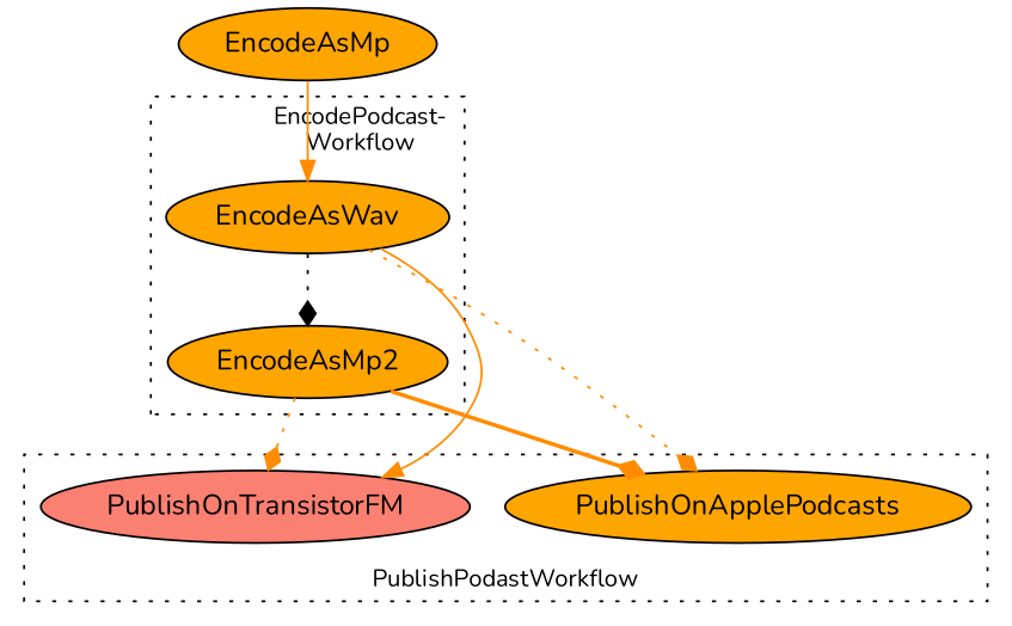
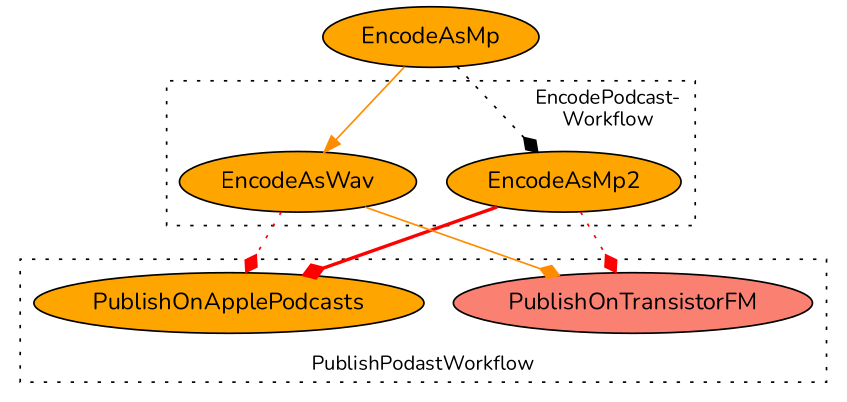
  digraph {
    fontname=Nunito
    node [fillcolor=orange fontname=Nunito style=filled]
    edge [arrowhead=diamond color=darkorange fontname=Nunito style=dotted]
    PublishOnTransistorFM [fillcolor=salmon]
    PublishOnApplePodcasts
    n3 [label=EncodeAsMp2]
    EncodeAsWav
    n5 [label=EncodeAsMp]
    subgraph cluster_1 {
      fontsize=12
      label=PublishPodastWorkflow
      labelloc=b
      style=dotted
      PublishOnTransistorFM
      PublishOnApplePodcasts
    }
    subgraph cluster_2 {
      fontsize=12
      label="EncodePodcast-\nWorkflow"
      labeljust=r
      labelloc=t
      style=dotted
      n3
      EncodeAsWav
    }
-   n3 -> PublishOnTransistorFM
-   n3 -> PublishOnApplePodcasts [style=bold]
-   EncodeAsWav -> PublishOnTransistorFM [arrowhead=normal style=solid]
-   EncodeAsWav -> PublishOnApplePodcasts
-   EncodeAsWav -> n3 [color=black]
+   n3 -> PublishOnTransistorFM [color=red]
+   n3 -> PublishOnApplePodcasts [color=red style=bold]
+   EncodeAsWav -> PublishOnTransistorFM [style=solid]
+   EncodeAsWav -> PublishOnApplePodcasts [color=red]
+   n5 -> n3 [color=black]
    n5 -> EncodeAsWav [arrowhead=normal style=solid]
  }
